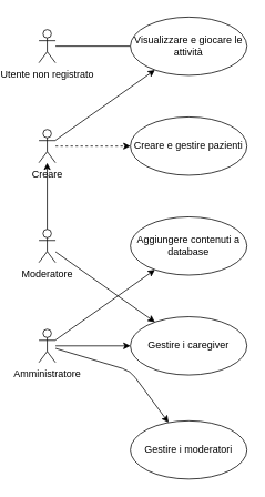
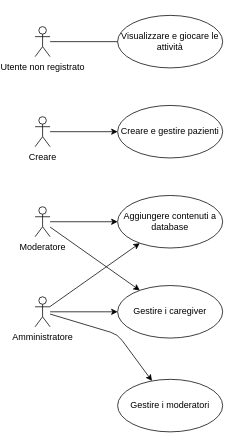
  <mxCell id="0" />
  <mxCell id="1" parent="0" />
  <mxCell id="2" style="edgeStyle=none;html=1;endArrow=none;" parent="1" source="3" target="4" edge="1"><mxGeometry relative="1" as="geometry" /></mxCell>
  <mxCell id="3" value="Utente non registrato" style="shape=umlActor;verticalLabelPosition=bottom;verticalAlign=top;html=1;" parent="1" vertex="1"><mxGeometry x="20" y="35" width="20" height="40" as="geometry" /></mxCell>
  <mxCell id="4" value="Visualizzare e giocare le attività" style="ellipse;whiteSpace=wrap;html=1;" parent="1" vertex="1"><mxGeometry x="130" y="20" width="140" height="70" as="geometry" /></mxCell>
  <mxCell id="5" style="edgeStyle=none;html=1;" edge="1" parent="1" source="6" target="13"><mxGeometry relative="1" as="geometry" /></mxCell>
  <mxCell id="6" value="Moderatore" style="shape=umlActor;verticalLabelPosition=bottom;verticalAlign=top;html=1;" parent="1" vertex="1"><mxGeometry x="20" y="275" width="20" height="40" as="geometry" /></mxCell>
- <mxCell id="7" style="edgeStyle=none;html=1;" parent="1" source="9" target="4" edge="1"><mxGeometry relative="1" as="geometry"><Array as="points" /></mxGeometry></mxCell>
- <mxCell id="8" style="edgeStyle=none;html=1;dashed=1;" parent="1" source="9" target="10" edge="1"><mxGeometry relative="1" as="geometry" /></mxCell>
+ <mxCell id="8" style="edgeStyle=none;html=1;" parent="1" source="9" target="10" edge="1"><mxGeometry relative="1" as="geometry" /></mxCell>
  <mxCell id="9" value="Creare" style="shape=umlActor;verticalLabelPosition=bottom;verticalAlign=top;html=1;" parent="1" vertex="1"><mxGeometry x="20" y="155" width="20" height="40" as="geometry" /></mxCell>
  <mxCell id="10" value="Creare e gestire pazienti" style="ellipse;whiteSpace=wrap;html=1;" parent="1" vertex="1"><mxGeometry x="130" y="140" width="140" height="70" as="geometry" /></mxCell>
  <mxCell id="11" value="Aggiungere contenuti a database" style="ellipse;whiteSpace=wrap;html=1;" parent="1" vertex="1"><mxGeometry x="130" y="260" width="140" height="70" as="geometry" /></mxCell>
- <mxCell id="12" style="edgeStyle=none;html=1;" parent="1" source="6" target="9" edge="1"><mxGeometry relative="1" as="geometry" /></mxCell>
+ <mxCell id="12" style="edgeStyle=none;html=1;" parent="1" source="6" target="11" edge="1"><mxGeometry relative="1" as="geometry" /></mxCell>
  <mxCell id="13" value="Gestire i caregiver" style="ellipse;whiteSpace=wrap;html=1;" vertex="1" parent="1"><mxGeometry x="130" y="380" width="140" height="70" as="geometry" /></mxCell>
  <mxCell id="14" style="edgeStyle=none;html=1;" edge="1" parent="1" source="17" target="18"><mxGeometry relative="1" as="geometry"><Array as="points"><mxPoint x="130" y="445" /></Array></mxGeometry></mxCell>
  <mxCell id="15" style="edgeStyle=none;html=1;" edge="1" parent="1" source="17" target="13"><mxGeometry relative="1" as="geometry" /></mxCell>
  <mxCell id="16" style="edgeStyle=none;html=1;" edge="1" parent="1" source="17" target="11"><mxGeometry relative="1" as="geometry" /></mxCell>
  <mxCell id="17" value="Amministratore" style="shape=umlActor;verticalLabelPosition=bottom;verticalAlign=top;html=1;" vertex="1" parent="1"><mxGeometry x="20" y="395" width="20" height="40" as="geometry" /></mxCell>
  <mxCell id="18" value="Gestire i moderatori" style="ellipse;whiteSpace=wrap;html=1;" vertex="1" parent="1"><mxGeometry x="130" y="505" width="140" height="70" as="geometry" /></mxCell>
